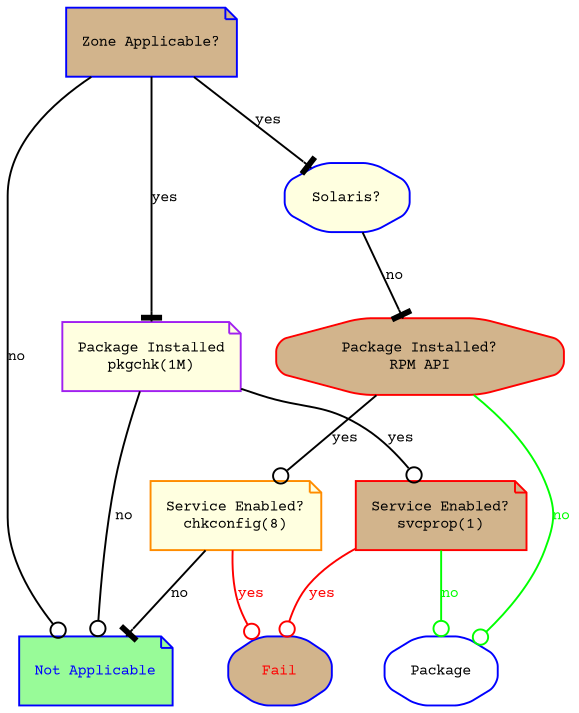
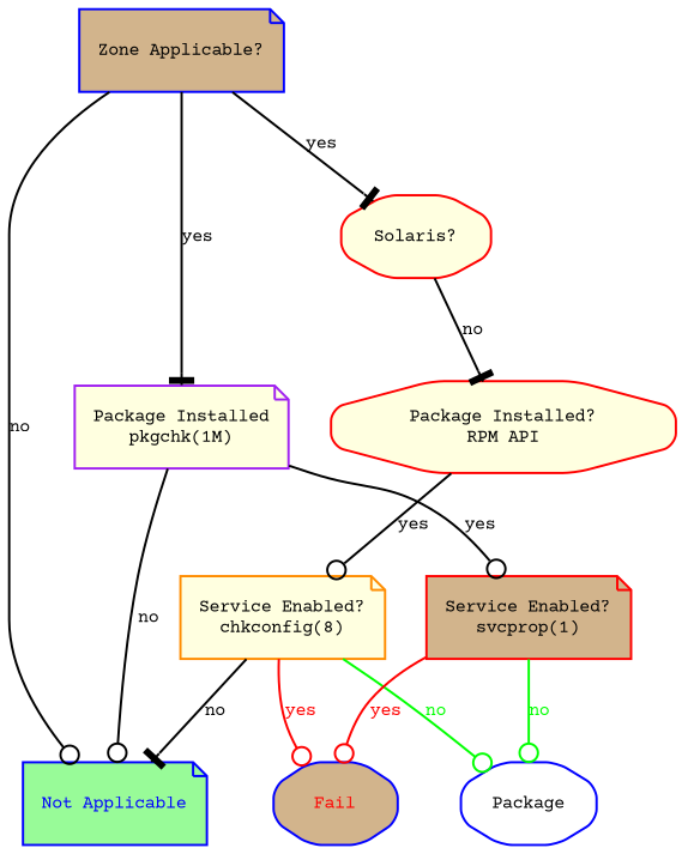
  digraph {
    fontname="Courier Prime"
    fontsize="8pt"
    labelloc=t
    rankdir=TB
    node [color=blue fillcolor=tan fontname="Courier Prime" fontsize=8 shape=note style="rounded,filled"]
    edge [arrowhead=odot fontname="Courier Prime" fontsize=8]
    "Not Applicable" [fillcolor=palegreen fontcolor=blue]
    Fail [fontcolor=red shape=octagon]
    n3 [fillcolor=white fontcolor=black label=Package shape=octagon]
-   "Solaris?" [fillcolor=lightyellow shape=octagon]
-   "Package Installed?\nRPM API" [color=red shape=octagon]
+   "Solaris?" [color=red fillcolor=lightyellow shape=octagon]
+   "Package Installed?\nRPM API" [color=red fillcolor=lightyellow shape=octagon]
    "Zone Applicable?"
    "Package Installed\npkgchk(1M)" [color=purple fillcolor=lightyellow]
    "Service Enabled?\nchkconfig(8)" [color=darkorange fillcolor=lightyellow]
    "Service Enabled?\nsvcprop(1)" [color=red]
    "Solaris?" -> "Package Installed?\nRPM API" [arrowhead=tee label=no]
    "Package Installed?\nRPM API" -> "Service Enabled?\nchkconfig(8)" [label=yes]
    "Zone Applicable?" -> "Not Applicable" [label=no]
    "Zone Applicable?" -> "Solaris?" [arrowhead=tee label=yes]
    "Zone Applicable?" -> "Package Installed\npkgchk(1M)" [arrowhead=tee label=yes]
    "Package Installed\npkgchk(1M)" -> "Not Applicable" [label=no]
    "Package Installed\npkgchk(1M)" -> "Service Enabled?\nsvcprop(1)" [label=yes]
    "Service Enabled?\nchkconfig(8)" -> "Not Applicable" [arrowhead=tee label=no]
    "Service Enabled?\nchkconfig(8)" -> Fail [color=red fontcolor=red label=yes]
-   "Package Installed?\nRPM API" -> n3 [color=green fontcolor=green label=no]
+   "Service Enabled?\nchkconfig(8)" -> n3 [color=green fontcolor=green label=no]
    "Service Enabled?\nsvcprop(1)" -> Fail [color=red fontcolor=red label=yes]
    "Service Enabled?\nsvcprop(1)" -> n3 [color=green fontcolor=green label=no]
  }
